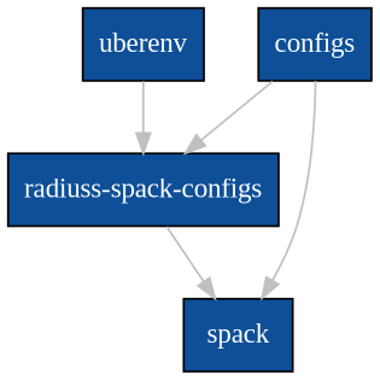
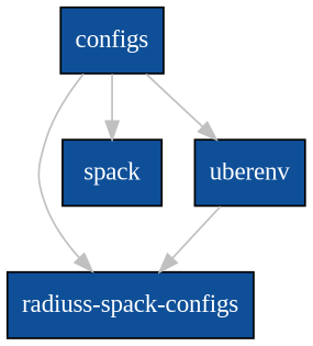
  digraph {
    fontname="Liberation Serif"
    node [fillcolor="#0E4F98" fontcolor=white fontname="Liberation Serif" shape=rectangle style=filled]
    edge [color=grey fontname="Liberation Serif"]
    n1 [label=configs]
    n2 [label="radiuss-spack-configs"]
    n3 [label=spack]
    n4 [label=uberenv]
    subgraph sub_1 {
      n1
      n2
      n3
      n4
    }
    n1 -> n2
    n1 -> n3
-   n2 -> n3
+   n1 -> n4
    n4 -> n2
  }
